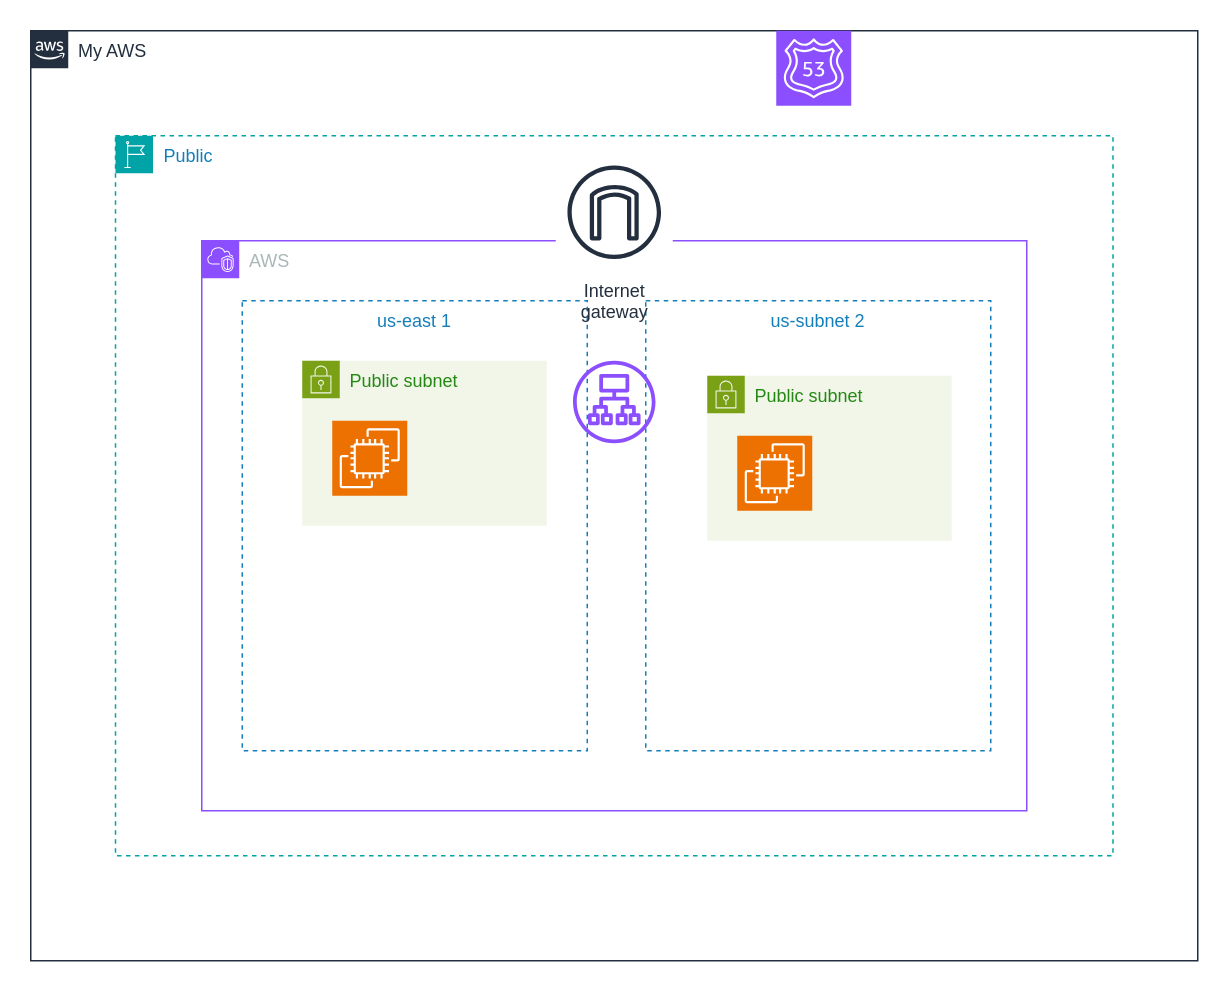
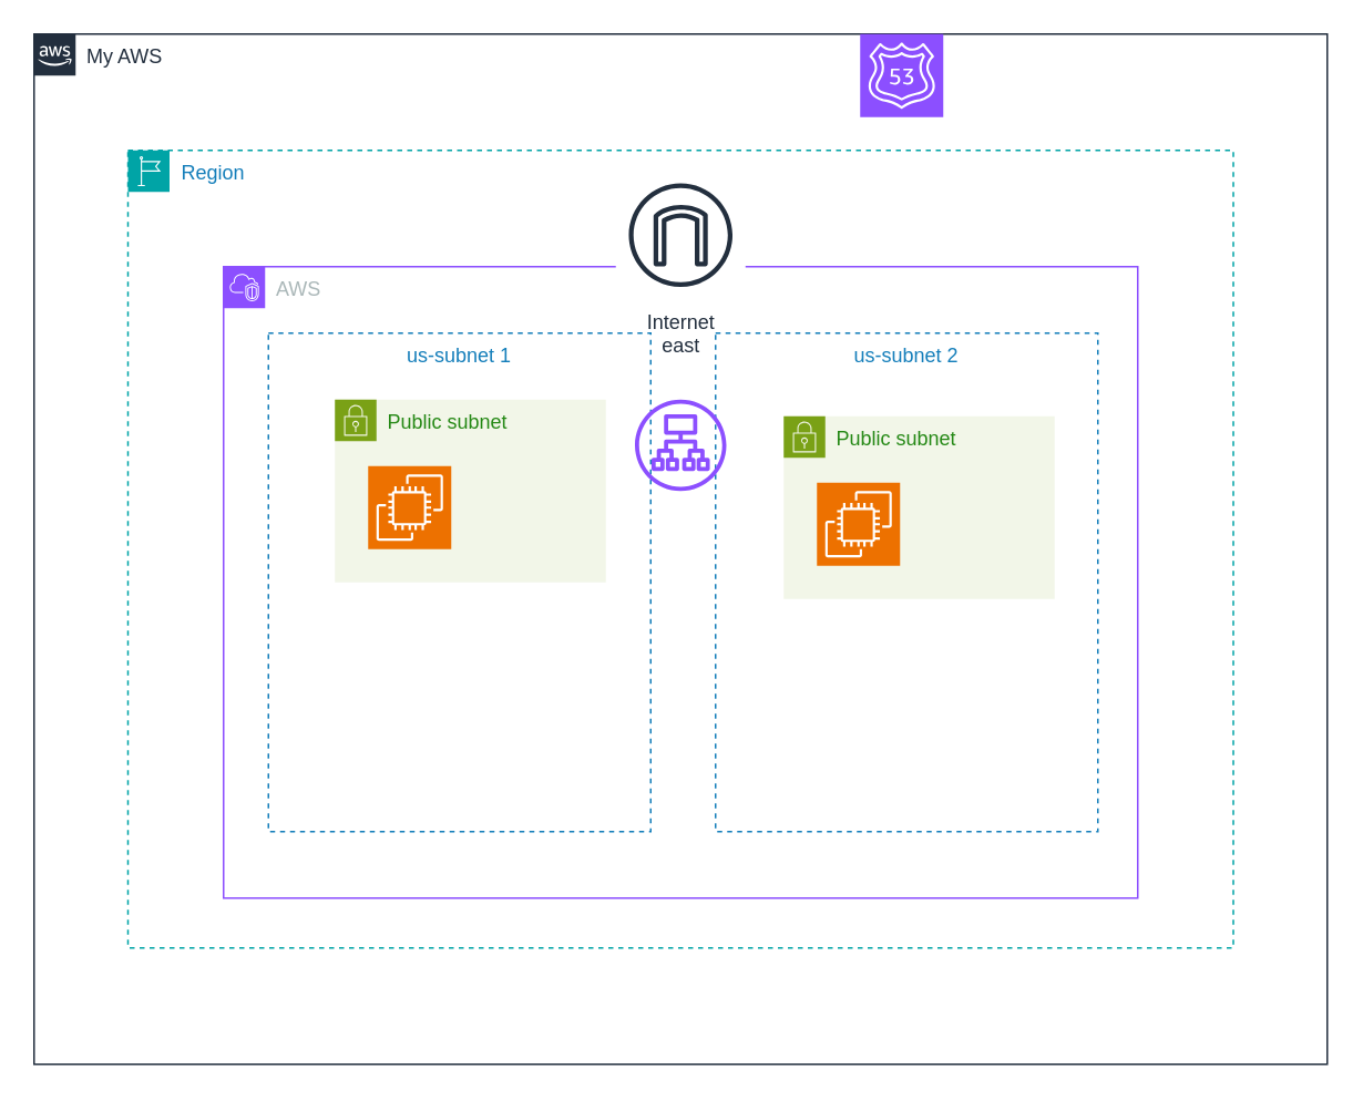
  <mxCell id="0" />
  <mxCell id="1" parent="0" />
  <mxCell id="2" value="My AWS&lt;br&gt;" style="points=[[0,0],[0.25,0],[0.5,0],[0.75,0],[1,0],[1,0.25],[1,0.5],[1,0.75],[1,1],[0.75,1],[0.5,1],[0.25,1],[0,1],[0,0.75],[0,0.5],[0,0.25]];outlineConnect=0;gradientColor=none;html=1;whiteSpace=wrap;fontSize=12;fontStyle=0;container=1;pointerEvents=0;collapsible=0;recursiveResize=0;shape=mxgraph.aws4.group;grIcon=mxgraph.aws4.group_aws_cloud_alt;strokeColor=#232F3E;fillColor=none;verticalAlign=top;align=left;spacingLeft=30;fontColor=#232F3E;dashed=0;" parent="1" vertex="1"><mxGeometry x="20" y="20" width="778" height="620" as="geometry" /></mxCell>
- <mxCell id="3" value="Public" style="points=[[0,0],[0.25,0],[0.5,0],[0.75,0],[1,0],[1,0.25],[1,0.5],[1,0.75],[1,1],[0.75,1],[0.5,1],[0.25,1],[0,1],[0,0.75],[0,0.5],[0,0.25]];outlineConnect=0;gradientColor=none;html=1;whiteSpace=wrap;fontSize=12;fontStyle=0;container=1;pointerEvents=0;collapsible=0;recursiveResize=0;shape=mxgraph.aws4.group;grIcon=mxgraph.aws4.group_region;strokeColor=#00A4A6;fillColor=none;verticalAlign=top;align=left;spacingLeft=30;fontColor=#147EBA;dashed=1;" parent="2" vertex="1"><mxGeometry x="56.5" y="70" width="665" height="480" as="geometry" /></mxCell>
+ <mxCell id="3" value="Region" style="points=[[0,0],[0.25,0],[0.5,0],[0.75,0],[1,0],[1,0.25],[1,0.5],[1,0.75],[1,1],[0.75,1],[0.5,1],[0.25,1],[0,1],[0,0.75],[0,0.5],[0,0.25]];outlineConnect=0;gradientColor=none;html=1;whiteSpace=wrap;fontSize=12;fontStyle=0;container=1;pointerEvents=0;collapsible=0;recursiveResize=0;shape=mxgraph.aws4.group;grIcon=mxgraph.aws4.group_region;strokeColor=#00A4A6;fillColor=none;verticalAlign=top;align=left;spacingLeft=30;fontColor=#147EBA;dashed=1;" parent="2" vertex="1"><mxGeometry x="56.5" y="70" width="665" height="480" as="geometry" /></mxCell>
  <mxCell id="4" value="AWS" style="points=[[0,0],[0.25,0],[0.5,0],[0.75,0],[1,0],[1,0.25],[1,0.5],[1,0.75],[1,1],[0.75,1],[0.5,1],[0.25,1],[0,1],[0,0.75],[0,0.5],[0,0.25]];outlineConnect=0;gradientColor=none;html=1;whiteSpace=wrap;fontSize=12;fontStyle=0;container=1;pointerEvents=0;collapsible=0;recursiveResize=0;shape=mxgraph.aws4.group;grIcon=mxgraph.aws4.group_vpc2;strokeColor=#8C4FFF;fillColor=none;verticalAlign=top;align=left;spacingLeft=30;fontColor=#AAB7B8;dashed=0;" parent="3" vertex="1"><mxGeometry x="57.5" y="70" width="550" height="380" as="geometry" /></mxCell>
  <mxCell id="5" value="Public subnet" style="points=[[0,0],[0.25,0],[0.5,0],[0.75,0],[1,0],[1,0.25],[1,0.5],[1,0.75],[1,1],[0.75,1],[0.5,1],[0.25,1],[0,1],[0,0.75],[0,0.5],[0,0.25]];outlineConnect=0;gradientColor=none;html=1;whiteSpace=wrap;fontSize=12;fontStyle=0;container=1;pointerEvents=0;collapsible=0;recursiveResize=0;shape=mxgraph.aws4.group;grIcon=mxgraph.aws4.group_security_group;grStroke=0;strokeColor=#7AA116;fillColor=#F2F6E8;verticalAlign=top;align=left;spacingLeft=30;fontColor=#248814;dashed=0;" parent="4" vertex="1"><mxGeometry x="67" y="80" width="163" height="110" as="geometry" /></mxCell>
  <mxCell id="6" value="" style="sketch=0;points=[[0,0,0],[0.25,0,0],[0.5,0,0],[0.75,0,0],[1,0,0],[0,1,0],[0.25,1,0],[0.5,1,0],[0.75,1,0],[1,1,0],[0,0.25,0],[0,0.5,0],[0,0.75,0],[1,0.25,0],[1,0.5,0],[1,0.75,0]];outlineConnect=0;fontColor=#232F3E;fillColor=#ED7100;strokeColor=#ffffff;dashed=0;verticalLabelPosition=bottom;verticalAlign=top;align=center;html=1;fontSize=12;fontStyle=0;aspect=fixed;shape=mxgraph.aws4.resourceIcon;resIcon=mxgraph.aws4.ec2;" parent="5" vertex="1"><mxGeometry x="20" y="40" width="50" height="50" as="geometry" /></mxCell>
  <mxCell id="7" value="us-subnet 2" style="fillColor=none;strokeColor=#147EBA;dashed=1;verticalAlign=top;fontStyle=0;fontColor=#147EBA;whiteSpace=wrap;html=1;" parent="4" vertex="1"><mxGeometry x="296" y="40" width="230" height="300" as="geometry" /></mxCell>
  <mxCell id="8" value="Public subnet" style="points=[[0,0],[0.25,0],[0.5,0],[0.75,0],[1,0],[1,0.25],[1,0.5],[1,0.75],[1,1],[0.75,1],[0.5,1],[0.25,1],[0,1],[0,0.75],[0,0.5],[0,0.25]];outlineConnect=0;gradientColor=none;html=1;whiteSpace=wrap;fontSize=12;fontStyle=0;container=1;pointerEvents=0;collapsible=0;recursiveResize=0;shape=mxgraph.aws4.group;grIcon=mxgraph.aws4.group_security_group;grStroke=0;strokeColor=#7AA116;fillColor=#F2F6E8;verticalAlign=top;align=left;spacingLeft=30;fontColor=#248814;dashed=0;" parent="4" vertex="1"><mxGeometry x="337" y="90" width="163" height="110" as="geometry" /></mxCell>
  <mxCell id="9" value="" style="sketch=0;points=[[0,0,0],[0.25,0,0],[0.5,0,0],[0.75,0,0],[1,0,0],[0,1,0],[0.25,1,0],[0.5,1,0],[0.75,1,0],[1,1,0],[0,0.25,0],[0,0.5,0],[0,0.75,0],[1,0.25,0],[1,0.5,0],[1,0.75,0]];outlineConnect=0;fontColor=#232F3E;fillColor=#ED7100;strokeColor=#ffffff;dashed=0;verticalLabelPosition=bottom;verticalAlign=top;align=center;html=1;fontSize=12;fontStyle=0;aspect=fixed;shape=mxgraph.aws4.resourceIcon;resIcon=mxgraph.aws4.ec2;" parent="8" vertex="1"><mxGeometry x="20" y="40" width="50" height="50" as="geometry" /></mxCell>
- <mxCell id="10" value="us-east 1" style="fillColor=none;strokeColor=#147EBA;dashed=1;verticalAlign=top;fontStyle=0;fontColor=#147EBA;whiteSpace=wrap;html=1;" parent="4" vertex="1"><mxGeometry x="27" y="40" width="230" height="300" as="geometry" /></mxCell>
+ <mxCell id="10" value="us-subnet 1" style="fillColor=none;strokeColor=#147EBA;dashed=1;verticalAlign=top;fontStyle=0;fontColor=#147EBA;whiteSpace=wrap;html=1;" parent="4" vertex="1"><mxGeometry x="27" y="40" width="230" height="300" as="geometry" /></mxCell>
  <mxCell id="11" value="" style="sketch=0;outlineConnect=0;fontColor=#232F3E;gradientColor=none;fillColor=#8C4FFF;strokeColor=none;dashed=0;verticalLabelPosition=bottom;verticalAlign=top;align=center;html=1;fontSize=12;fontStyle=0;aspect=fixed;pointerEvents=1;shape=mxgraph.aws4.application_load_balancer;" parent="4" vertex="1"><mxGeometry x="247.5" y="80" width="55" height="55" as="geometry" /></mxCell>
- <mxCell id="12" value="Internet&#10;gateway" style="sketch=0;outlineConnect=0;fontColor=#232F3E;gradientColor=none;strokeColor=#232F3E;fillColor=#ffffff;dashed=0;verticalLabelPosition=bottom;verticalAlign=top;align=center;html=1;fontSize=12;fontStyle=0;aspect=fixed;shape=mxgraph.aws4.resourceIcon;resIcon=mxgraph.aws4.internet_gateway;" parent="3" vertex="1"><mxGeometry x="293.5" y="12" width="78" height="78" as="geometry" /></mxCell>
+ <mxCell id="12" value="Internet&#10;east" style="sketch=0;outlineConnect=0;fontColor=#232F3E;gradientColor=none;strokeColor=#232F3E;fillColor=#ffffff;dashed=0;verticalLabelPosition=bottom;verticalAlign=top;align=center;html=1;fontSize=12;fontStyle=0;aspect=fixed;shape=mxgraph.aws4.resourceIcon;resIcon=mxgraph.aws4.internet_gateway;" parent="3" vertex="1"><mxGeometry x="293.5" y="12" width="78" height="78" as="geometry" /></mxCell>
  <mxCell id="13" value="" style="sketch=0;points=[[0,0,0],[0.25,0,0],[0.5,0,0],[0.75,0,0],[1,0,0],[0,1,0],[0.25,1,0],[0.5,1,0],[0.75,1,0],[1,1,0],[0,0.25,0],[0,0.5,0],[0,0.75,0],[1,0.25,0],[1,0.5,0],[1,0.75,0]];outlineConnect=0;fontColor=#232F3E;fillColor=#8C4FFF;strokeColor=#ffffff;dashed=0;verticalLabelPosition=bottom;verticalAlign=top;align=center;html=1;fontSize=12;fontStyle=0;aspect=fixed;shape=mxgraph.aws4.resourceIcon;resIcon=mxgraph.aws4.route_53;" parent="2" vertex="1"><mxGeometry x="497" width="50" height="50" as="geometry" /></mxCell>
  <mxCell id="14" style="edgeStyle=orthogonalEdgeStyle;rounded=0;orthogonalLoop=1;jettySize=auto;html=1;exitX=0.5;exitY=1;exitDx=0;exitDy=0;entryX=0.5;entryY=1;entryDx=0;entryDy=0;" parent="1" source="2" target="2" edge="1"><mxGeometry relative="1" as="geometry" /></mxCell>
